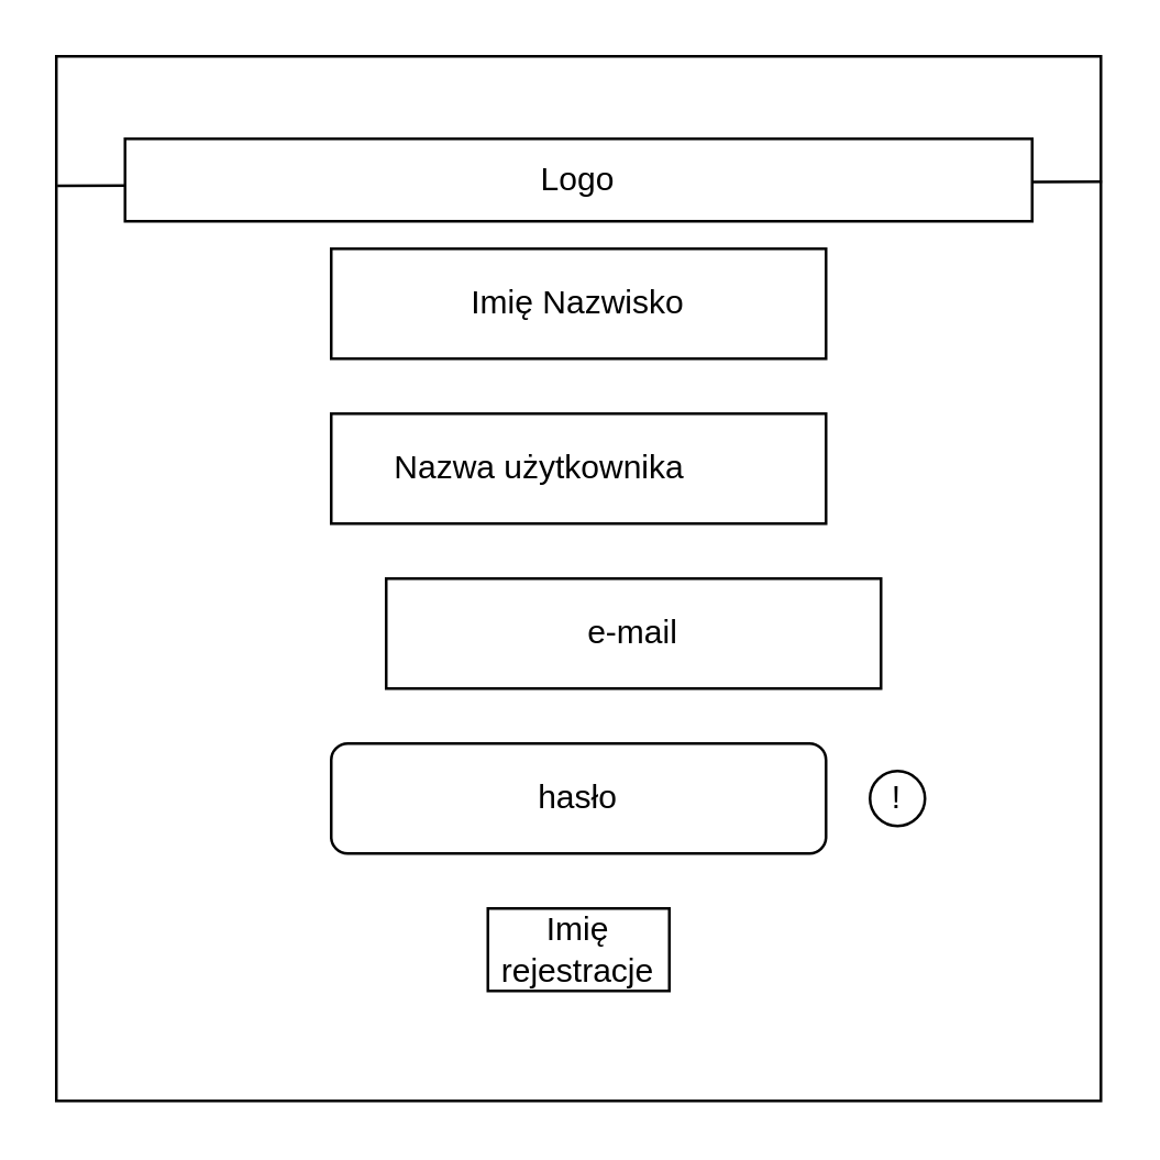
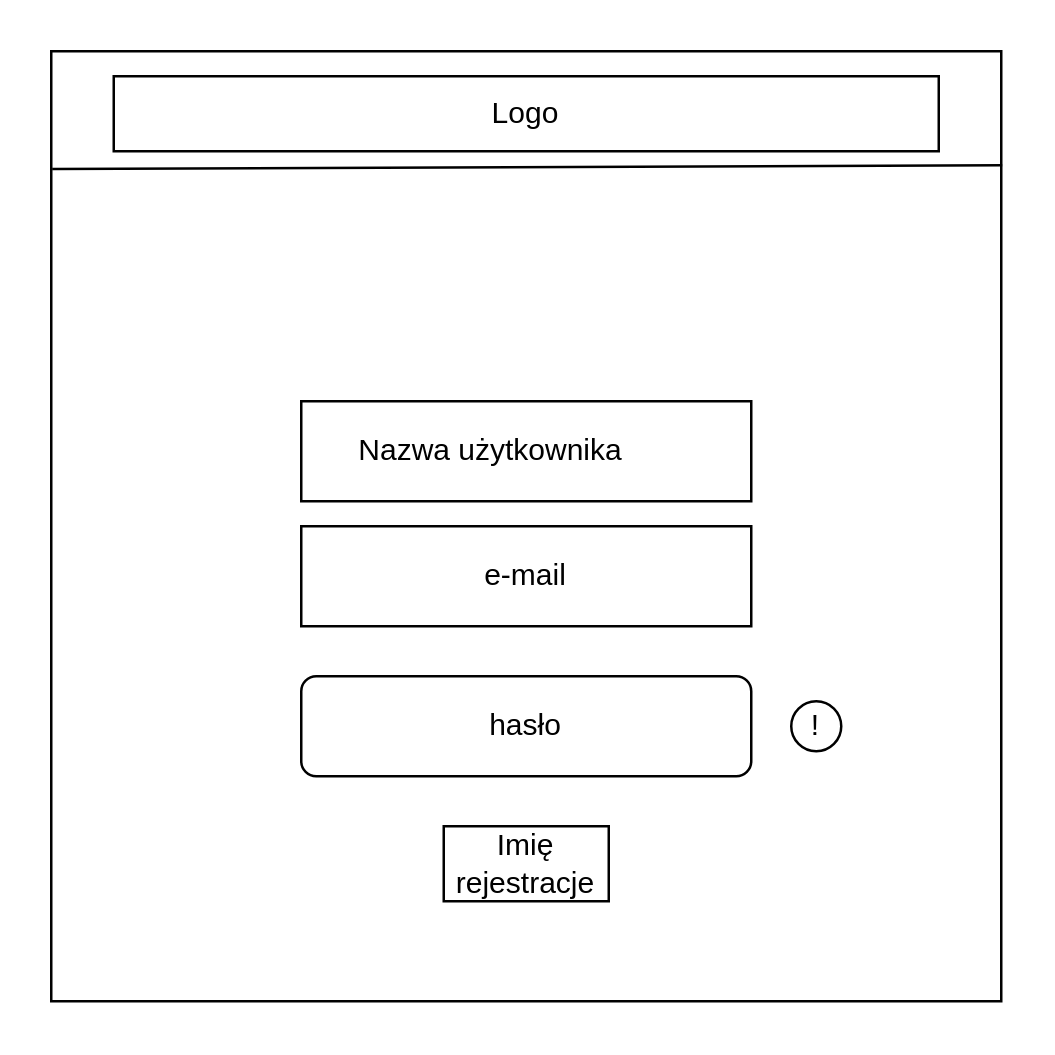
  <mxCell id="0" />
  <mxCell id="1" parent="0" />
  <mxCell id="2" value="" style="whiteSpace=wrap;html=1;aspect=fixed;" parent="1" vertex="1"><mxGeometry x="20" y="20" width="380" height="380" as="geometry" /></mxCell>
  <mxCell id="3" value="" style="endArrow=none;html=1;rounded=0;exitX=1.001;exitY=0.12;exitDx=0;exitDy=0;exitPerimeter=0;entryX=0.001;entryY=0.124;entryDx=0;entryDy=0;entryPerimeter=0;" parent="1" source="2" target="2" edge="1"><mxGeometry width="50" height="50" relative="1" as="geometry"><mxPoint x="186" y="190" as="sourcePoint" /><mxPoint x="236" y="140" as="targetPoint" /></mxGeometry></mxCell>
- <mxCell id="4" value="Logo" style="rounded=0;whiteSpace=wrap;html=1;" parent="1" vertex="1"><mxGeometry x="45" y="50" width="330" height="30" as="geometry" /></mxCell>
- <mxCell id="5" value="Nazwa użytkownika&lt;span style=&quot;white-space: pre;&quot;&gt;&#09;&lt;/span&gt;" style="rounded=0;whiteSpace=wrap;html=1;" parent="1" vertex="1"><mxGeometry x="120" y="150" width="180" height="40" as="geometry" /></mxCell>
- <mxCell id="6" value="e-mail" style="rounded=0;whiteSpace=wrap;html=1;" parent="1" vertex="1"><mxGeometry x="140" y="210" width="180" height="40" as="geometry" /></mxCell>
+ <mxCell id="4" value="Logo" style="rounded=0;whiteSpace=wrap;html=1;" parent="1" vertex="1"><mxGeometry x="45" y="30" width="330" height="30" as="geometry" /></mxCell>
+ <mxCell id="5" value="Nazwa użytkownika&lt;span style=&quot;white-space: pre;&quot;&gt;&#09;&lt;/span&gt;" style="rounded=0;whiteSpace=wrap;html=1;" parent="1" vertex="1"><mxGeometry x="120" y="160" width="180" height="40" as="geometry" /></mxCell>
+ <mxCell id="6" value="e-mail" style="rounded=0;whiteSpace=wrap;html=1;" parent="1" vertex="1"><mxGeometry x="120" y="210" width="180" height="40" as="geometry" /></mxCell>
  <mxCell id="7" value="hasło" style="whiteSpace=wrap;html=1;rounded=1;" parent="1" vertex="1"><mxGeometry x="120" y="270" width="180" height="40" as="geometry" /></mxCell>
  <mxCell id="8" value="Imię rejestracje" style="rounded=0;whiteSpace=wrap;html=1;" parent="1" vertex="1"><mxGeometry x="177" y="330" width="66" height="30" as="geometry" /></mxCell>
  <mxCell id="9" value="!" style="ellipse;whiteSpace=wrap;html=1;aspect=fixed;" parent="1" vertex="1"><mxGeometry x="316" y="280" width="20" height="20" as="geometry" /></mxCell>
- <mxCell id="10" value="Imię Nazwisko" style="rounded=0;whiteSpace=wrap;html=1;" vertex="1" parent="1"><mxGeometry x="120" y="90" width="180" height="40" as="geometry" /></mxCell>
